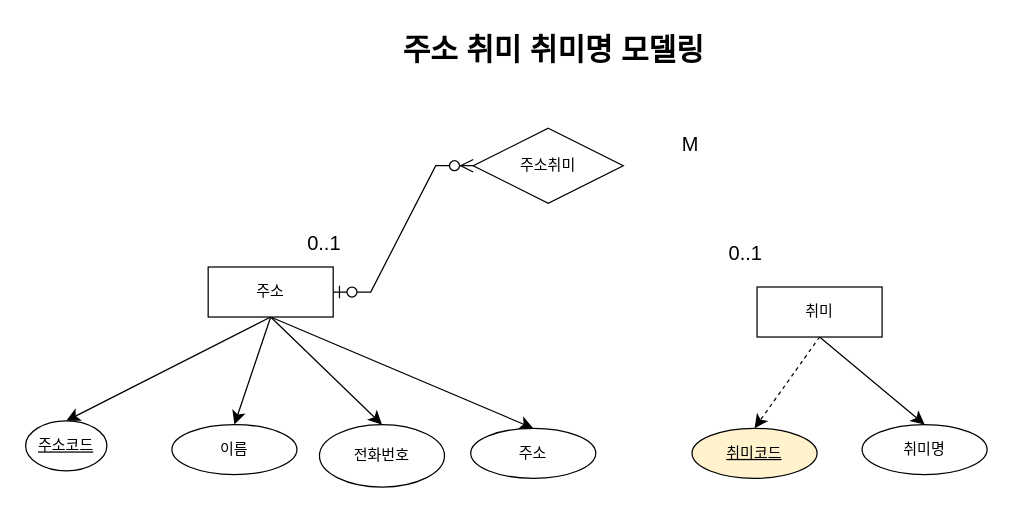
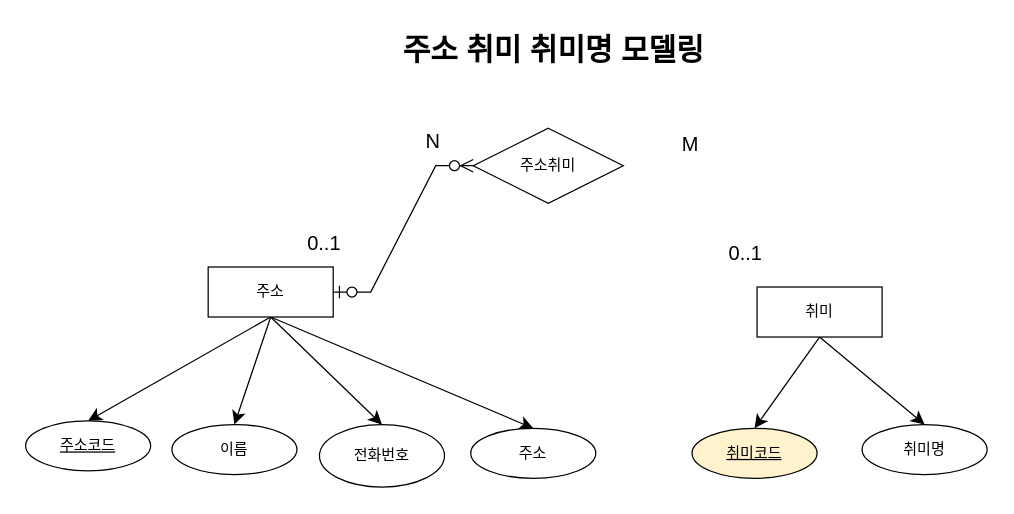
  <mxCell id="0" />
  <mxCell id="1" parent="0" />
  <mxCell id="2" style="edgeStyle=none;curved=1;rounded=0;orthogonalLoop=1;jettySize=auto;html=1;exitX=0.5;exitY=1;exitDx=0;exitDy=0;entryX=0.5;entryY=0;entryDx=0;entryDy=0;fontSize=12;startSize=8;endSize=8;" edge="1" parent="1" source="6" target="11"><mxGeometry relative="1" as="geometry" /></mxCell>
  <mxCell id="3" style="edgeStyle=none;curved=1;rounded=0;orthogonalLoop=1;jettySize=auto;html=1;exitX=0.5;exitY=1;exitDx=0;exitDy=0;entryX=0.5;entryY=0;entryDx=0;entryDy=0;fontSize=12;startSize=8;endSize=8;" edge="1" parent="1" source="6" target="13"><mxGeometry relative="1" as="geometry" /></mxCell>
  <mxCell id="4" style="edgeStyle=none;curved=1;rounded=0;orthogonalLoop=1;jettySize=auto;html=1;exitX=0.5;exitY=1;exitDx=0;exitDy=0;entryX=0.5;entryY=0;entryDx=0;entryDy=0;fontSize=12;startSize=8;endSize=8;" edge="1" parent="1" source="6" target="14"><mxGeometry relative="1" as="geometry" /></mxCell>
  <mxCell id="5" style="edgeStyle=none;curved=1;rounded=0;orthogonalLoop=1;jettySize=auto;html=1;exitX=0.5;exitY=1;exitDx=0;exitDy=0;entryX=0.5;entryY=0;entryDx=0;entryDy=0;fontSize=12;startSize=8;endSize=8;" edge="1" parent="1" source="6" target="15"><mxGeometry relative="1" as="geometry" /></mxCell>
  <mxCell id="6" value="주소" style="whiteSpace=wrap;html=1;align=center;" vertex="1" parent="1"><mxGeometry x="166" y="213" width="100" height="40" as="geometry" /></mxCell>
- <mxCell id="7" style="edgeStyle=none;curved=1;rounded=0;orthogonalLoop=1;jettySize=auto;html=1;exitX=0.5;exitY=1;exitDx=0;exitDy=0;entryX=0.5;entryY=0;entryDx=0;entryDy=0;fontSize=12;startSize=8;endSize=8;dashed=1;" edge="1" parent="1" source="9" target="12"><mxGeometry relative="1" as="geometry" /></mxCell>
+ <mxCell id="7" style="edgeStyle=none;curved=1;rounded=0;orthogonalLoop=1;jettySize=auto;html=1;exitX=0.5;exitY=1;exitDx=0;exitDy=0;entryX=0.5;entryY=0;entryDx=0;entryDy=0;fontSize=12;startSize=8;endSize=8;" edge="1" parent="1" source="9" target="12"><mxGeometry relative="1" as="geometry" /></mxCell>
  <mxCell id="8" style="edgeStyle=none;curved=1;rounded=0;orthogonalLoop=1;jettySize=auto;html=1;exitX=0.5;exitY=1;exitDx=0;exitDy=0;entryX=0.5;entryY=0;entryDx=0;entryDy=0;fontSize=12;startSize=8;endSize=8;" edge="1" parent="1" source="9" target="16"><mxGeometry relative="1" as="geometry" /></mxCell>
  <mxCell id="9" value="취미" style="whiteSpace=wrap;html=1;align=center;" vertex="1" parent="1"><mxGeometry x="605" y="229" width="100" height="40" as="geometry" /></mxCell>
  <mxCell id="10" value="주소취미" style="shape=rhombus;perimeter=rhombusPerimeter;whiteSpace=wrap;html=1;align=center;" vertex="1" parent="1"><mxGeometry x="378" y="102" width="120" height="60" as="geometry" /></mxCell>
- <mxCell id="11" value="주소코드" style="ellipse;whiteSpace=wrap;html=1;align=center;fontStyle=4;" vertex="1" parent="1"><mxGeometry x="20" y="336" width="65" height="40" as="geometry" /></mxCell>
+ <mxCell id="11" value="주소코드" style="ellipse;whiteSpace=wrap;html=1;align=center;fontStyle=4;" vertex="1" parent="1"><mxGeometry x="20" y="336" width="100" height="40" as="geometry" /></mxCell>
  <mxCell id="12" value="취미코드" style="ellipse;whiteSpace=wrap;html=1;align=center;fontStyle=4;fillColor=#fff2cc;" vertex="1" parent="1"><mxGeometry x="553" y="342" width="100" height="40" as="geometry" /></mxCell>
  <mxCell id="13" value="이름" style="ellipse;whiteSpace=wrap;html=1;align=center;" vertex="1" parent="1"><mxGeometry x="137" y="339" width="100" height="40" as="geometry" /></mxCell>
  <mxCell id="14" value="전화번호" style="ellipse;whiteSpace=wrap;html=1;align=center;" vertex="1" parent="1"><mxGeometry x="255" y="339" width="100" height="50" as="geometry" /></mxCell>
  <mxCell id="15" value="주소" style="ellipse;whiteSpace=wrap;html=1;align=center;" vertex="1" parent="1"><mxGeometry x="376" y="342" width="100" height="40" as="geometry" /></mxCell>
  <mxCell id="16" value="취미명" style="ellipse;whiteSpace=wrap;html=1;align=center;" vertex="1" parent="1"><mxGeometry x="689" y="339" width="100" height="40" as="geometry" /></mxCell>
  <mxCell id="17" value="" style="edgeStyle=entityRelationEdgeStyle;fontSize=12;html=1;endArrow=ERzeroToMany;startArrow=ERzeroToOne;rounded=0;startSize=8;endSize=8;exitX=1;exitY=0.5;exitDx=0;exitDy=0;entryX=0;entryY=0.5;entryDx=0;entryDy=0;" edge="1" parent="1" source="6" target="10"><mxGeometry width="100" height="100" relative="1" as="geometry"><mxPoint x="361" y="283" as="sourcePoint" /><mxPoint x="461" y="183" as="targetPoint" /></mxGeometry></mxCell>
  <mxCell id="18" value="주소 취미 취미명 모델링" style="text;strokeColor=none;fillColor=none;html=1;fontSize=24;fontStyle=1;verticalAlign=middle;align=center;" vertex="1" parent="1"><mxGeometry x="392" y="20" width="100" height="40" as="geometry" /></mxCell>
  <mxCell id="19" value="0..1" style="text;html=1;align=center;verticalAlign=middle;whiteSpace=wrap;rounded=0;fontSize=16;" vertex="1" parent="1"><mxGeometry x="229" y="179" width="60" height="30" as="geometry" /></mxCell>
+ <mxCell id="20" value="N" style="text;html=1;align=center;verticalAlign=middle;whiteSpace=wrap;rounded=0;fontSize=16;" vertex="1" parent="1"><mxGeometry x="316" y="97" width="60" height="30" as="geometry" /></mxCell>
  <mxCell id="21" value="M" style="text;html=1;align=center;verticalAlign=middle;whiteSpace=wrap;rounded=0;fontSize=16;" vertex="1" parent="1"><mxGeometry x="522" y="100" width="60" height="30" as="geometry" /></mxCell>
  <mxCell id="22" value="0..1" style="text;html=1;align=center;verticalAlign=middle;whiteSpace=wrap;rounded=0;fontSize=16;" vertex="1" parent="1"><mxGeometry x="566" y="187" width="60" height="30" as="geometry" /></mxCell>
